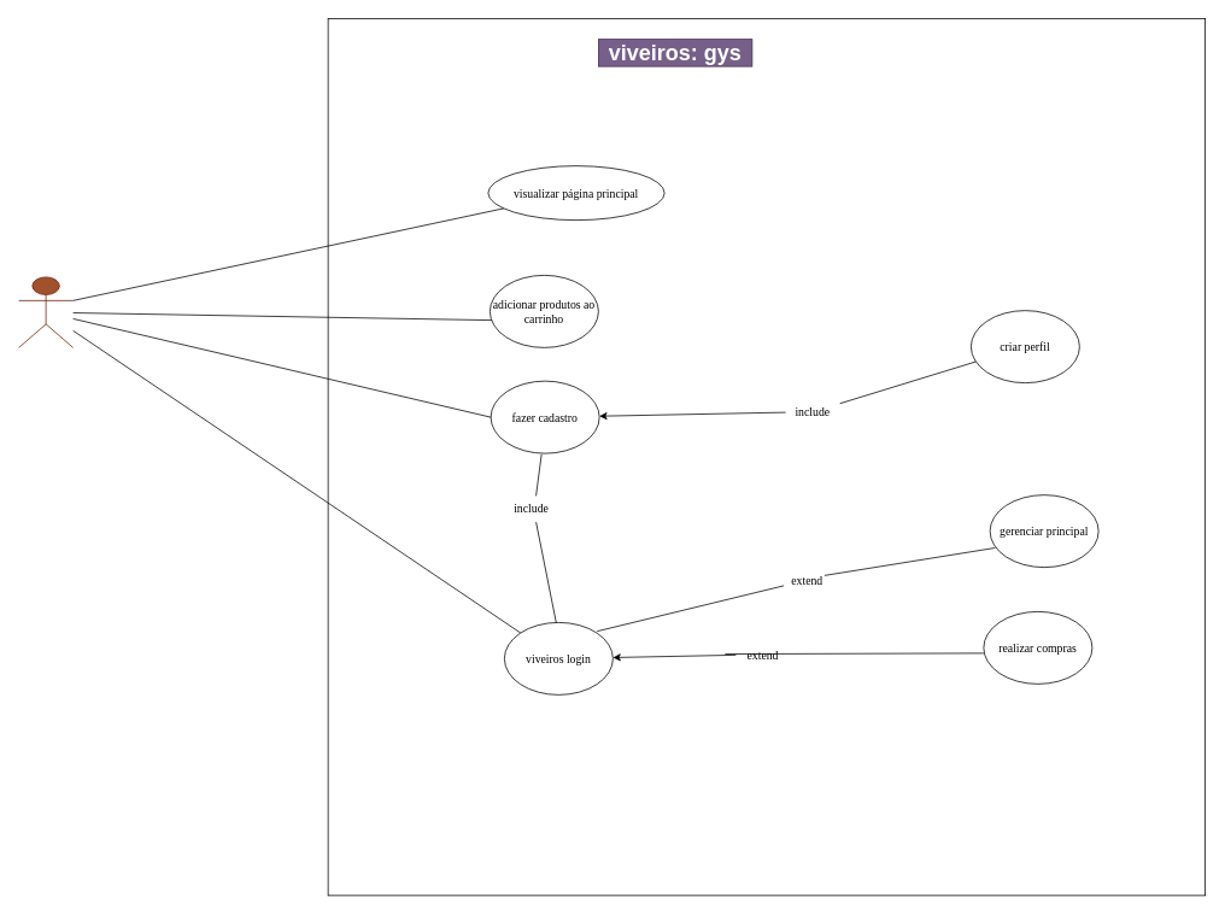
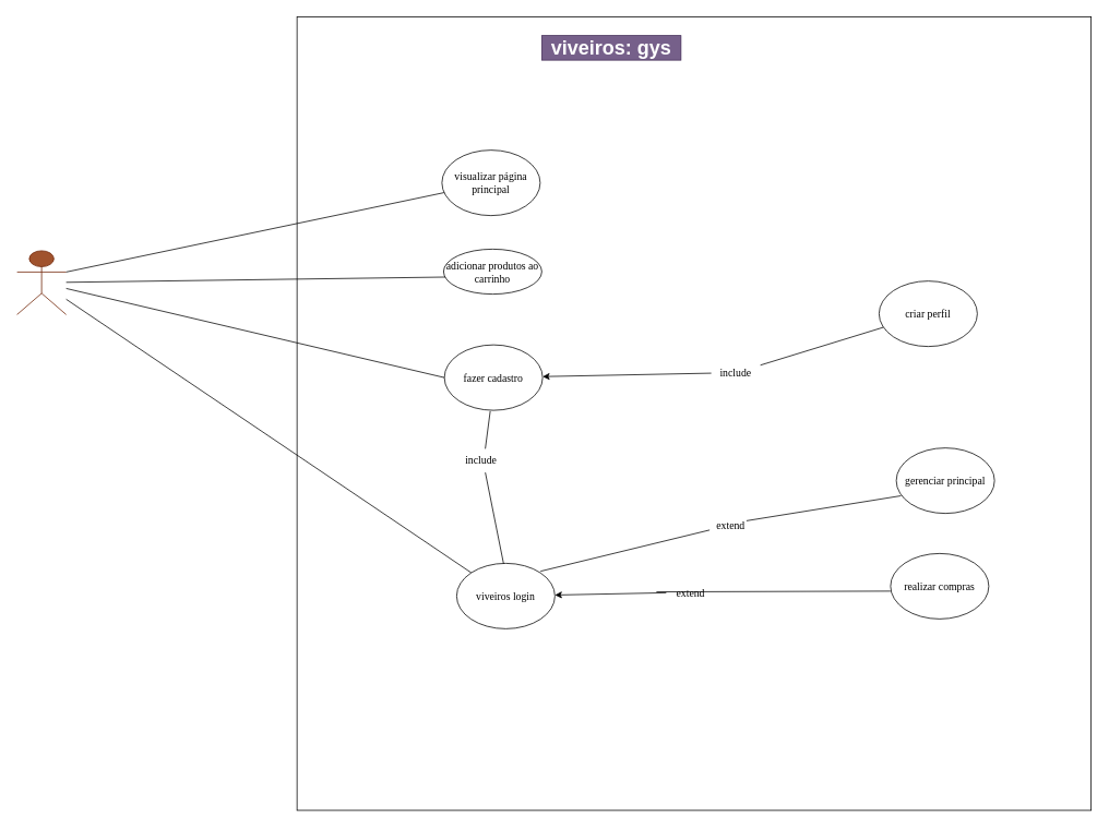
  <mxCell id="0" />
  <mxCell id="1" parent="0" />
  <mxCell id="2" value="usuário" style="shape=umlActor;verticalLabelPosition=bottom;verticalAlign=top;html=1;outlineConnect=0;fillColor=#a0522d;strokeColor=#6D1F00;fontColor=#ffffff;" vertex="1" parent="1"><mxGeometry x="20" y="306" width="60" height="78" as="geometry" /></mxCell>
  <mxCell id="3" value="" style="aspect=fixed;whiteSpace=wrap;html=1;textOpacity=70;" vertex="1" parent="1"><mxGeometry x="362" y="20" width="970" height="970" as="geometry" /></mxCell>
  <mxCell id="4" value="&lt;h1&gt;viveiros: gys&lt;/h1&gt;" style="text;html=1;strokeColor=#432D57;fillColor=#76608a;align=center;verticalAlign=middle;whiteSpace=wrap;rounded=0;fontColor=#ffffff;" vertex="1" parent="1"><mxGeometry x="661" y="43" width="170" height="30" as="geometry" /></mxCell>
  <mxCell id="5" value="fazer cadastro" style="ellipse;whiteSpace=wrap;html=1;fontFamily=Lucida Console;fontSize=13;" vertex="1" parent="1"><mxGeometry x="542" y="421" width="120" height="80" as="geometry" /></mxCell>
- <mxCell id="6" value="visualizar página principal" style="ellipse;whiteSpace=wrap;html=1;fontFamily=Lucida Console;fontSize=13;" vertex="1" parent="1"><mxGeometry x="539" y="183" width="195" height="60" as="geometry" /></mxCell>
+ <mxCell id="6" value="visualizar página principal" style="ellipse;whiteSpace=wrap;html=1;fontFamily=Lucida Console;fontSize=13;" vertex="1" parent="1"><mxGeometry x="539" y="183" width="120" height="80" as="geometry" /></mxCell>
  <mxCell id="7" style="edgeStyle=none;shape=connector;rounded=1;html=1;entryX=0.5;entryY=1;entryDx=0;entryDy=0;labelBackgroundColor=default;fontFamily=Lucida Console;fontSize=13;fontColor=default;endArrow=none;endFill=0;strokeColor=default;startArrow=none;" edge="1" parent="1"><mxGeometry relative="1" as="geometry"><mxPoint x="591.967" y="548" as="sourcePoint" /><mxPoint x="598" y="502" as="targetPoint" /></mxGeometry></mxCell>
  <mxCell id="8" value="viveiros login" style="ellipse;whiteSpace=wrap;html=1;fontFamily=Lucida Console;fontSize=13;" vertex="1" parent="1"><mxGeometry x="557" y="688" width="120" height="80" as="geometry" /></mxCell>
  <mxCell id="9" style="edgeStyle=none;html=1;fontFamily=Lucida Console;fontSize=13;startArrow=none;" edge="1" parent="1" source="11" target="5"><mxGeometry relative="1" as="geometry" /></mxCell>
  <mxCell id="10" value="criar perfil" style="ellipse;whiteSpace=wrap;html=1;fontFamily=Lucida Console;fontSize=13;" vertex="1" parent="1"><mxGeometry x="1073" y="343" width="120" height="80" as="geometry" /></mxCell>
  <mxCell id="11" value="include" style="text;html=1;strokeColor=none;fillColor=none;align=center;verticalAlign=middle;whiteSpace=wrap;rounded=0;fontFamily=Lucida Console;fontSize=13;" vertex="1" parent="1"><mxGeometry x="868" y="440" width="60" height="30" as="geometry" /></mxCell>
  <mxCell id="12" value="" style="edgeStyle=none;html=1;fontFamily=Lucida Console;fontSize=13;endArrow=none;" edge="1" parent="1" source="10" target="11"><mxGeometry relative="1" as="geometry"><mxPoint x="882.168" y="342.992" as="sourcePoint" /><mxPoint x="647.812" y="355.84" as="targetPoint" /></mxGeometry></mxCell>
- <mxCell id="13" value="adicionar produtos ao carrinho" style="ellipse;whiteSpace=wrap;html=1;fontFamily=Lucida Console;fontSize=13;" vertex="1" parent="1"><mxGeometry x="541" y="304" width="120" height="80" as="geometry" /></mxCell>
+ <mxCell id="13" value="adicionar produtos ao carrinho" style="ellipse;whiteSpace=wrap;html=1;fontFamily=Lucida Console;fontSize=13;" vertex="1" parent="1"><mxGeometry x="541" y="304" width="120" height="55" as="geometry" /></mxCell>
  <mxCell id="14" style="edgeStyle=none;shape=connector;rounded=1;html=1;entryX=1;entryY=0;entryDx=0;entryDy=0;labelBackgroundColor=default;fontFamily=Lucida Console;fontSize=13;fontColor=default;endArrow=none;endFill=0;strokeColor=default;startArrow=none;" edge="1" parent="1"><mxGeometry relative="1" as="geometry"><mxPoint x="866" y="647.319" as="sourcePoint" /><mxPoint x="659.426" y="697.716" as="targetPoint" /></mxGeometry></mxCell>
  <mxCell id="15" value="gerenciar principal" style="ellipse;whiteSpace=wrap;html=1;fontFamily=Lucida Console;fontSize=13;" vertex="1" parent="1"><mxGeometry x="1094" y="547" width="120" height="80" as="geometry" /></mxCell>
  <mxCell id="16" style="edgeStyle=none;shape=connector;rounded=1;html=1;exitX=0;exitY=0.5;exitDx=0;exitDy=0;labelBackgroundColor=default;fontFamily=Lucida Console;fontSize=13;fontColor=default;endArrow=classic;strokeColor=default;startArrow=none;" edge="1" parent="1" source="18" target="8"><mxGeometry relative="1" as="geometry" /></mxCell>
  <mxCell id="17" value="realizar compras" style="ellipse;whiteSpace=wrap;html=1;fontFamily=Lucida Console;fontSize=13;" vertex="1" parent="1"><mxGeometry x="1087" y="676" width="120" height="80" as="geometry" /></mxCell>
  <mxCell id="18" value="extend" style="text;html=1;strokeColor=none;fillColor=none;align=center;verticalAlign=middle;whiteSpace=wrap;rounded=0;fontFamily=Lucida Console;fontSize=13;fontColor=default;" vertex="1" parent="1"><mxGeometry x="813" y="709" width="60" height="30" as="geometry" /></mxCell>
  <mxCell id="19" value="" style="edgeStyle=none;shape=connector;rounded=1;html=1;exitX=0;exitY=0.5;exitDx=0;exitDy=0;labelBackgroundColor=default;fontFamily=Lucida Console;fontSize=13;fontColor=default;endArrow=none;strokeColor=default;" edge="1" parent="1"><mxGeometry relative="1" as="geometry"><mxPoint x="1087" y="722" as="sourcePoint" /><mxPoint x="801" y="722.905" as="targetPoint" /></mxGeometry></mxCell>
  <mxCell id="20" style="edgeStyle=none;shape=connector;rounded=1;html=1;labelBackgroundColor=default;fontFamily=Lucida Console;fontSize=13;fontColor=default;endArrow=none;strokeColor=default;entryX=0.019;entryY=0.621;entryDx=0;entryDy=0;entryPerimeter=0;endFill=0;" edge="1" parent="1" source="2" target="13"><mxGeometry relative="1" as="geometry" /></mxCell>
  <mxCell id="21" style="edgeStyle=none;shape=connector;rounded=1;html=1;exitX=1;exitY=0.333;exitDx=0;exitDy=0;exitPerimeter=0;labelBackgroundColor=default;fontFamily=Lucida Console;fontSize=13;fontColor=default;endArrow=none;endFill=0;strokeColor=default;" edge="1" parent="1" source="2" target="6"><mxGeometry relative="1" as="geometry" /></mxCell>
  <mxCell id="22" style="edgeStyle=none;shape=connector;rounded=1;html=1;entryX=0;entryY=0.5;entryDx=0;entryDy=0;labelBackgroundColor=default;fontFamily=Lucida Console;fontSize=13;fontColor=default;endArrow=none;endFill=0;strokeColor=default;" edge="1" parent="1" source="2" target="5"><mxGeometry relative="1" as="geometry" /></mxCell>
  <mxCell id="23" style="edgeStyle=none;shape=connector;rounded=1;html=1;labelBackgroundColor=default;fontFamily=Lucida Console;fontSize=13;fontColor=default;endArrow=none;endFill=0;strokeColor=default;" edge="1" parent="1" source="2" target="8"><mxGeometry relative="1" as="geometry" /></mxCell>
  <mxCell id="24" value="extend" style="text;html=1;strokeColor=none;fillColor=none;align=center;verticalAlign=middle;whiteSpace=wrap;rounded=0;fontFamily=Lucida Console;fontSize=13;fontColor=default;" vertex="1" parent="1"><mxGeometry x="862" y="627" width="60" height="30" as="geometry" /></mxCell>
  <mxCell id="25" value="" style="edgeStyle=none;shape=connector;rounded=1;html=1;entryX=1;entryY=0;entryDx=0;entryDy=0;labelBackgroundColor=default;fontFamily=Lucida Console;fontSize=13;fontColor=default;endArrow=none;endFill=0;strokeColor=default;" edge="1" parent="1"><mxGeometry relative="1" as="geometry"><mxPoint x="1099.709" y="605.478" as="sourcePoint" /><mxPoint x="911" y="636" as="targetPoint" /></mxGeometry></mxCell>
  <mxCell id="26" value="include" style="text;html=1;strokeColor=none;fillColor=none;align=center;verticalAlign=middle;whiteSpace=wrap;rounded=0;fontFamily=Lucida Console;fontSize=13;" vertex="1" parent="1"><mxGeometry x="557" y="547" width="60" height="30" as="geometry" /></mxCell>
  <mxCell id="27" value="" style="edgeStyle=none;shape=connector;rounded=1;html=1;entryX=0.5;entryY=1;entryDx=0;entryDy=0;labelBackgroundColor=default;fontFamily=Lucida Console;fontSize=13;fontColor=default;endArrow=none;endFill=0;strokeColor=default;" edge="1" parent="1"><mxGeometry relative="1" as="geometry"><mxPoint x="614.277" y="688.333" as="sourcePoint" /><mxPoint x="592" y="577" as="targetPoint" /></mxGeometry></mxCell>
